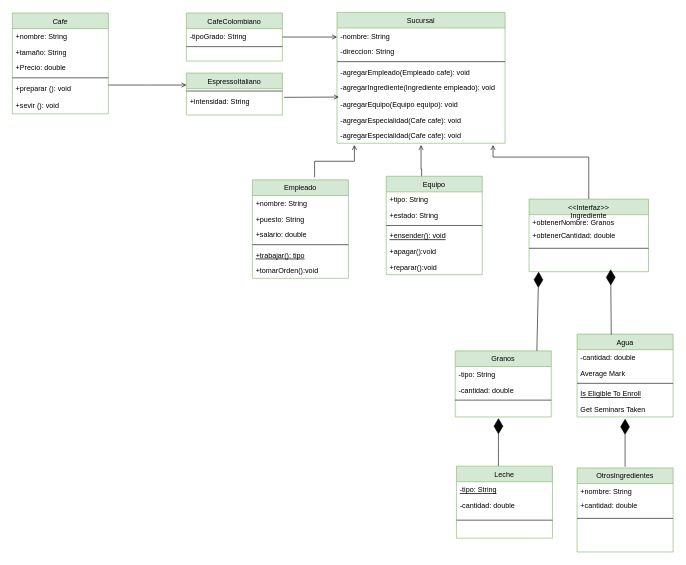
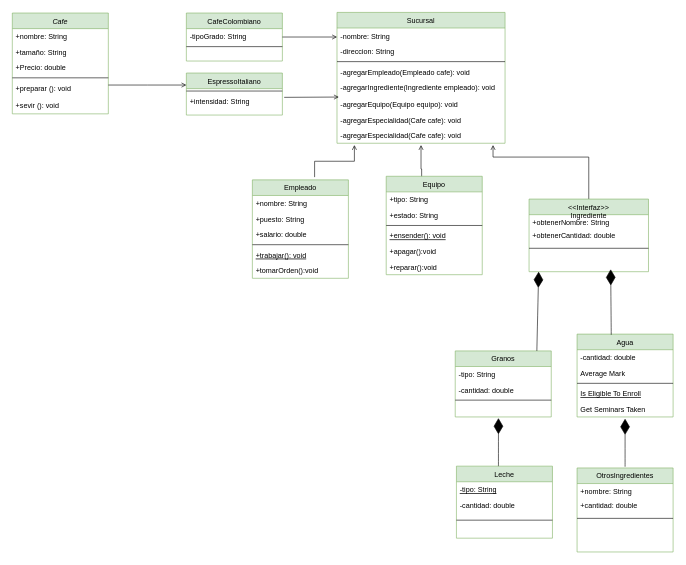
  <mxCell id="0" />
  <mxCell id="1" parent="0" />
  <mxCell id="2" value="Cafe" style="swimlane;fontStyle=2;align=center;verticalAlign=top;childLayout=stackLayout;horizontal=1;startSize=26;horizontalStack=0;resizeParent=1;resizeLast=0;collapsible=1;marginBottom=0;rounded=0;shadow=0;strokeWidth=1;fillColor=#d5e8d4;strokeColor=#82b366;" parent="1" vertex="1"><mxGeometry x="20" y="21" width="160" height="168" as="geometry"><mxRectangle x="230" y="140" width="160" height="26" as="alternateBounds" /></mxGeometry></mxCell>
  <mxCell id="3" value="+nombre: String" style="text;align=left;verticalAlign=top;spacingLeft=4;spacingRight=4;overflow=hidden;rotatable=0;points=[[0,0.5],[1,0.5]];portConstraint=eastwest;rounded=0;shadow=0;html=0;" parent="2" vertex="1"><mxGeometry y="26" width="160" height="26" as="geometry" /></mxCell>
  <mxCell id="4" value="+tamaño: String" style="text;align=left;verticalAlign=top;spacingLeft=4;spacingRight=4;overflow=hidden;rotatable=0;points=[[0,0.5],[1,0.5]];portConstraint=eastwest;rounded=0;shadow=0;html=0;" parent="2" vertex="1"><mxGeometry y="52" width="160" height="26" as="geometry" /></mxCell>
  <mxCell id="5" value="+Precio: double" style="text;align=left;verticalAlign=top;spacingLeft=4;spacingRight=4;overflow=hidden;rotatable=0;points=[[0,0.5],[1,0.5]];portConstraint=eastwest;rounded=0;shadow=0;html=0;" parent="2" vertex="1"><mxGeometry y="78" width="160" height="26" as="geometry" /></mxCell>
  <mxCell id="6" value="" style="line;html=1;strokeWidth=1;align=left;verticalAlign=middle;spacingTop=-1;spacingLeft=3;spacingRight=3;rotatable=0;labelPosition=right;points=[];portConstraint=eastwest;" parent="2" vertex="1"><mxGeometry y="104" width="160" height="8" as="geometry" /></mxCell>
  <mxCell id="7" value="+preparar (): void" style="text;align=left;verticalAlign=top;spacingLeft=4;spacingRight=4;overflow=hidden;rotatable=0;points=[[0,0.5],[1,0.5]];portConstraint=eastwest;" parent="2" vertex="1"><mxGeometry y="112" width="160" height="28" as="geometry" /></mxCell>
  <mxCell id="8" value="+sevir (): void" style="text;align=left;verticalAlign=top;spacingLeft=4;spacingRight=4;overflow=hidden;rotatable=0;points=[[0,0.5],[1,0.5]];portConstraint=eastwest;" parent="2" vertex="1"><mxGeometry y="140" width="160" height="28" as="geometry" /></mxCell>
  <mxCell id="9" value="CafeColombiano" style="swimlane;fontStyle=0;align=center;verticalAlign=top;childLayout=stackLayout;horizontal=1;startSize=26;horizontalStack=0;resizeParent=1;resizeLast=0;collapsible=1;marginBottom=0;rounded=0;shadow=0;strokeWidth=1;fillColor=#d5e8d4;strokeColor=#82b366;" parent="1" vertex="1"><mxGeometry x="310" y="21" width="160" height="80" as="geometry"><mxRectangle x="550" y="140" width="160" height="26" as="alternateBounds" /></mxGeometry></mxCell>
  <mxCell id="10" value="-tipoGrado: String" style="text;align=left;verticalAlign=top;spacingLeft=4;spacingRight=4;overflow=hidden;rotatable=0;points=[[0,0.5],[1,0.5]];portConstraint=eastwest;" parent="9" vertex="1"><mxGeometry y="26" width="160" height="26" as="geometry" /></mxCell>
  <mxCell id="11" value="" style="line;html=1;strokeWidth=1;align=left;verticalAlign=middle;spacingTop=-1;spacingLeft=3;spacingRight=3;rotatable=0;labelPosition=right;points=[];portConstraint=eastwest;" parent="9" vertex="1"><mxGeometry y="52" width="160" height="8" as="geometry" /></mxCell>
  <mxCell id="12" value="EspressoItaliano" style="swimlane;fontStyle=0;align=center;verticalAlign=top;childLayout=stackLayout;horizontal=1;startSize=26;horizontalStack=0;resizeParent=1;resizeLast=0;collapsible=1;marginBottom=0;rounded=0;shadow=0;strokeWidth=1;fillColor=#d5e8d4;strokeColor=#82b366;" parent="1" vertex="1"><mxGeometry x="310" y="121" width="160" height="70" as="geometry"><mxRectangle x="550" y="140" width="160" height="26" as="alternateBounds" /></mxGeometry></mxCell>
  <mxCell id="13" value="" style="line;html=1;strokeWidth=1;align=left;verticalAlign=middle;spacingTop=-1;spacingLeft=3;spacingRight=3;rotatable=0;labelPosition=right;points=[];portConstraint=eastwest;" parent="12" vertex="1"><mxGeometry y="26" width="160" height="8" as="geometry" /></mxCell>
  <mxCell id="14" value="+intensidad: String" style="text;align=left;verticalAlign=top;spacingLeft=4;spacingRight=4;overflow=hidden;rotatable=0;points=[[0,0.5],[1,0.5]];portConstraint=eastwest;" parent="12" vertex="1"><mxGeometry y="34" width="160" height="26" as="geometry" /></mxCell>
  <mxCell id="15" value="" style="endArrow=open;shadow=0;strokeWidth=1;rounded=0;curved=0;endFill=1;edgeStyle=elbowEdgeStyle;elbow=vertical;" parent="1" edge="1"><mxGeometry x="0.5" y="41" relative="1" as="geometry"><mxPoint x="180" y="141" as="sourcePoint" /><mxPoint x="310" y="141" as="targetPoint" /><mxPoint x="-40" y="32" as="offset" /></mxGeometry></mxCell>
  <mxCell id="16" value="Sucursal" style="swimlane;fontStyle=0;align=center;verticalAlign=top;childLayout=stackLayout;horizontal=1;startSize=26;horizontalStack=0;resizeParent=1;resizeLast=0;collapsible=1;marginBottom=0;rounded=0;shadow=0;strokeWidth=1;fillColor=#d5e8d4;strokeColor=#82b366;" parent="1" vertex="1"><mxGeometry x="561" y="20" width="280" height="218" as="geometry"><mxRectangle x="550" y="140" width="160" height="26" as="alternateBounds" /></mxGeometry></mxCell>
  <mxCell id="17" value="-nombre: String" style="text;align=left;verticalAlign=top;spacingLeft=4;spacingRight=4;overflow=hidden;rotatable=0;points=[[0,0.5],[1,0.5]];portConstraint=eastwest;" parent="16" vertex="1"><mxGeometry y="26" width="280" height="26" as="geometry" /></mxCell>
  <mxCell id="18" value="-direccion: String" style="text;align=left;verticalAlign=top;spacingLeft=4;spacingRight=4;overflow=hidden;rotatable=0;points=[[0,0.5],[1,0.5]];portConstraint=eastwest;" parent="16" vertex="1"><mxGeometry y="52" width="280" height="26" as="geometry" /></mxCell>
  <mxCell id="19" value="" style="line;html=1;strokeWidth=1;align=left;verticalAlign=middle;spacingTop=-1;spacingLeft=3;spacingRight=3;rotatable=0;labelPosition=right;points=[];portConstraint=eastwest;" parent="16" vertex="1"><mxGeometry y="78" width="280" height="8" as="geometry" /></mxCell>
  <mxCell id="20" value="-agregarEmpleado(Empleado cafe): void" style="text;align=left;verticalAlign=top;spacingLeft=4;spacingRight=4;overflow=hidden;rotatable=0;points=[[0,0.5],[1,0.5]];portConstraint=eastwest;" parent="16" vertex="1"><mxGeometry y="86" width="280" height="26" as="geometry" /></mxCell>
  <mxCell id="21" value="-agregarIngrediente(Ingrediente empleado): void" style="text;align=left;verticalAlign=top;spacingLeft=4;spacingRight=4;overflow=hidden;rotatable=0;points=[[0,0.5],[1,0.5]];portConstraint=eastwest;" parent="16" vertex="1"><mxGeometry y="112" width="280" height="28" as="geometry" /></mxCell>
  <mxCell id="22" value="-agregarEquipo(Equipo equipo): void" style="text;align=left;verticalAlign=top;spacingLeft=4;spacingRight=4;overflow=hidden;rotatable=0;points=[[0,0.5],[1,0.5]];portConstraint=eastwest;" parent="16" vertex="1"><mxGeometry y="140" width="280" height="26" as="geometry" /></mxCell>
  <mxCell id="23" value="-agregarEspecialidad(Cafe cafe): void" style="text;align=left;verticalAlign=top;spacingLeft=4;spacingRight=4;overflow=hidden;rotatable=0;points=[[0,0.5],[1,0.5]];portConstraint=eastwest;" parent="16" vertex="1"><mxGeometry y="166" width="280" height="26" as="geometry" /></mxCell>
  <mxCell id="24" value="-agregarEspecialidad(Cafe cafe): void" style="text;align=left;verticalAlign=top;spacingLeft=4;spacingRight=4;overflow=hidden;rotatable=0;points=[[0,0.5],[1,0.5]];portConstraint=eastwest;" parent="16" vertex="1"><mxGeometry y="192" width="280" height="26" as="geometry" /></mxCell>
  <mxCell id="25" value="" style="endArrow=open;shadow=0;strokeWidth=1;rounded=0;curved=0;endFill=1;edgeStyle=elbowEdgeStyle;elbow=vertical;exitX=0.369;exitY=0.012;exitDx=0;exitDy=0;exitPerimeter=0;" parent="16" source="34" edge="1"><mxGeometry x="0.5" y="41" relative="1" as="geometry"><mxPoint x="49" y="221.5" as="sourcePoint" /><mxPoint x="140" y="221" as="targetPoint" /><mxPoint x="-40" y="32" as="offset" /><Array as="points"><mxPoint x="159" y="261" /></Array></mxGeometry></mxCell>
  <mxCell id="26" value="" style="endArrow=open;shadow=0;strokeWidth=1;rounded=0;curved=0;endFill=1;edgeStyle=elbowEdgeStyle;elbow=vertical;exitX=0.5;exitY=0;exitDx=0;exitDy=0;" parent="16" source="41" edge="1"><mxGeometry x="0.5" y="41" relative="1" as="geometry"><mxPoint x="379" y="301" as="sourcePoint" /><mxPoint x="260" y="221" as="targetPoint" /><mxPoint x="-40" y="32" as="offset" /><Array as="points"><mxPoint x="349" y="241" /></Array></mxGeometry></mxCell>
  <mxCell id="27" value="Empleado" style="swimlane;fontStyle=0;align=center;verticalAlign=top;childLayout=stackLayout;horizontal=1;startSize=26;horizontalStack=0;resizeParent=1;resizeLast=0;collapsible=1;marginBottom=0;rounded=0;shadow=0;strokeWidth=1;fillColor=#d5e8d4;strokeColor=#82b366;" parent="1" vertex="1"><mxGeometry x="420" y="299" width="160" height="164" as="geometry"><mxRectangle x="130" y="380" width="160" height="26" as="alternateBounds" /></mxGeometry></mxCell>
  <mxCell id="28" value="+nombre: String" style="text;align=left;verticalAlign=top;spacingLeft=4;spacingRight=4;overflow=hidden;rotatable=0;points=[[0,0.5],[1,0.5]];portConstraint=eastwest;rounded=0;shadow=0;html=0;" parent="27" vertex="1"><mxGeometry y="26" width="160" height="26" as="geometry" /></mxCell>
  <mxCell id="29" value="+puesto: String" style="text;align=left;verticalAlign=top;spacingLeft=4;spacingRight=4;overflow=hidden;rotatable=0;points=[[0,0.5],[1,0.5]];portConstraint=eastwest;" parent="27" vertex="1"><mxGeometry y="52" width="160" height="26" as="geometry" /></mxCell>
  <mxCell id="30" value="+salario: double" style="text;align=left;verticalAlign=top;spacingLeft=4;spacingRight=4;overflow=hidden;rotatable=0;points=[[0,0.5],[1,0.5]];portConstraint=eastwest;rounded=0;shadow=0;html=0;" parent="27" vertex="1"><mxGeometry y="78" width="160" height="26" as="geometry" /></mxCell>
  <mxCell id="31" value="" style="line;html=1;strokeWidth=1;align=left;verticalAlign=middle;spacingTop=-1;spacingLeft=3;spacingRight=3;rotatable=0;labelPosition=right;points=[];portConstraint=eastwest;" parent="27" vertex="1"><mxGeometry y="104" width="160" height="8" as="geometry" /></mxCell>
- <mxCell id="32" value="+trabajar(): tipo" style="text;align=left;verticalAlign=top;spacingLeft=4;spacingRight=4;overflow=hidden;rotatable=0;points=[[0,0.5],[1,0.5]];portConstraint=eastwest;fontStyle=4" parent="27" vertex="1"><mxGeometry y="112" width="160" height="26" as="geometry" /></mxCell>
+ <mxCell id="32" value="+trabajar(): void" style="text;align=left;verticalAlign=top;spacingLeft=4;spacingRight=4;overflow=hidden;rotatable=0;points=[[0,0.5],[1,0.5]];portConstraint=eastwest;fontStyle=4" parent="27" vertex="1"><mxGeometry y="112" width="160" height="26" as="geometry" /></mxCell>
  <mxCell id="33" value="+tomarOrden():void" style="text;align=left;verticalAlign=top;spacingLeft=4;spacingRight=4;overflow=hidden;rotatable=0;points=[[0,0.5],[1,0.5]];portConstraint=eastwest;" parent="27" vertex="1"><mxGeometry y="138" width="160" height="26" as="geometry" /></mxCell>
  <mxCell id="34" value="Equipo" style="swimlane;fontStyle=0;align=center;verticalAlign=top;childLayout=stackLayout;horizontal=1;startSize=26;horizontalStack=0;resizeParent=1;resizeLast=0;collapsible=1;marginBottom=0;rounded=0;shadow=0;strokeWidth=1;fillColor=#d5e8d4;strokeColor=#82b366;" parent="1" vertex="1"><mxGeometry x="643" y="293" width="160" height="164" as="geometry"><mxRectangle x="130" y="380" width="160" height="26" as="alternateBounds" /></mxGeometry></mxCell>
  <mxCell id="35" value="+tipo: String" style="text;align=left;verticalAlign=top;spacingLeft=4;spacingRight=4;overflow=hidden;rotatable=0;points=[[0,0.5],[1,0.5]];portConstraint=eastwest;rounded=0;shadow=0;html=0;" parent="34" vertex="1"><mxGeometry y="26" width="160" height="26" as="geometry" /></mxCell>
  <mxCell id="36" value="+estado: String" style="text;align=left;verticalAlign=top;spacingLeft=4;spacingRight=4;overflow=hidden;rotatable=0;points=[[0,0.5],[1,0.5]];portConstraint=eastwest;" parent="34" vertex="1"><mxGeometry y="52" width="160" height="26" as="geometry" /></mxCell>
  <mxCell id="37" value="" style="line;html=1;strokeWidth=1;align=left;verticalAlign=middle;spacingTop=-1;spacingLeft=3;spacingRight=3;rotatable=0;labelPosition=right;points=[];portConstraint=eastwest;" parent="34" vertex="1"><mxGeometry y="78" width="160" height="8" as="geometry" /></mxCell>
  <mxCell id="38" value="+ensender(): void" style="text;align=left;verticalAlign=top;spacingLeft=4;spacingRight=4;overflow=hidden;rotatable=0;points=[[0,0.5],[1,0.5]];portConstraint=eastwest;fontStyle=4" parent="34" vertex="1"><mxGeometry y="86" width="160" height="26" as="geometry" /></mxCell>
  <mxCell id="39" value="+apagar():void" style="text;align=left;verticalAlign=top;spacingLeft=4;spacingRight=4;overflow=hidden;rotatable=0;points=[[0,0.5],[1,0.5]];portConstraint=eastwest;" parent="34" vertex="1"><mxGeometry y="112" width="160" height="26" as="geometry" /></mxCell>
  <mxCell id="40" value="+reparar():void" style="text;align=left;verticalAlign=top;spacingLeft=4;spacingRight=4;overflow=hidden;rotatable=0;points=[[0,0.5],[1,0.5]];portConstraint=eastwest;" parent="34" vertex="1"><mxGeometry y="138" width="160" height="26" as="geometry" /></mxCell>
  <mxCell id="41" value="&lt;&lt;Interfaz&gt;&gt;&#10;Ingrediente" style="swimlane;fontStyle=0;align=center;verticalAlign=top;childLayout=stackLayout;horizontal=1;startSize=26;horizontalStack=0;resizeParent=1;resizeLast=0;collapsible=1;marginBottom=0;rounded=0;shadow=0;strokeWidth=1;fillColor=#d5e8d4;strokeColor=#82b366;" parent="1" vertex="1"><mxGeometry x="881" y="331" width="199" height="121" as="geometry"><mxRectangle x="130" y="380" width="160" height="26" as="alternateBounds" /></mxGeometry></mxCell>
- <mxCell id="42" value="+obtenerNombre: Granos" style="text;align=left;verticalAlign=top;spacingLeft=4;spacingRight=4;overflow=hidden;rotatable=0;points=[[0,0.5],[1,0.5]];portConstraint=eastwest;rounded=0;shadow=0;html=0;" parent="41" vertex="1"><mxGeometry y="26" width="199" height="22" as="geometry" /></mxCell>
+ <mxCell id="42" value="+obtenerNombre: String" style="text;align=left;verticalAlign=top;spacingLeft=4;spacingRight=4;overflow=hidden;rotatable=0;points=[[0,0.5],[1,0.5]];portConstraint=eastwest;rounded=0;shadow=0;html=0;" parent="41" vertex="1"><mxGeometry y="26" width="199" height="22" as="geometry" /></mxCell>
  <mxCell id="43" value="+obtenerCantidad: double" style="text;align=left;verticalAlign=top;spacingLeft=4;spacingRight=4;overflow=hidden;rotatable=0;points=[[0,0.5],[1,0.5]];portConstraint=eastwest;" parent="41" vertex="1"><mxGeometry y="48" width="199" height="30" as="geometry" /></mxCell>
  <mxCell id="44" value="" style="line;html=1;strokeWidth=1;align=left;verticalAlign=middle;spacingTop=-1;spacingLeft=3;spacingRight=3;rotatable=0;labelPosition=right;points=[];portConstraint=eastwest;" parent="41" vertex="1"><mxGeometry y="78" width="199" height="8" as="geometry" /></mxCell>
  <mxCell id="45" value="Leche" style="swimlane;fontStyle=0;align=center;verticalAlign=top;childLayout=stackLayout;horizontal=1;startSize=26;horizontalStack=0;resizeParent=1;resizeLast=0;collapsible=1;marginBottom=0;rounded=0;shadow=0;strokeWidth=1;fillColor=#d5e8d4;strokeColor=#82b366;" parent="1" vertex="1"><mxGeometry x="760" y="776" width="160" height="120" as="geometry"><mxRectangle x="130" y="380" width="160" height="26" as="alternateBounds" /></mxGeometry></mxCell>
  <mxCell id="46" value="-tipo: String" style="text;align=left;verticalAlign=top;spacingLeft=4;spacingRight=4;overflow=hidden;rotatable=0;points=[[0,0.5],[1,0.5]];portConstraint=eastwest;fontStyle=4" parent="45" vertex="1"><mxGeometry y="26" width="160" height="26" as="geometry" /></mxCell>
  <mxCell id="47" value="-cantidad: double" style="text;align=left;verticalAlign=top;spacingLeft=4;spacingRight=4;overflow=hidden;rotatable=0;points=[[0,0.5],[1,0.5]];portConstraint=eastwest;rounded=0;shadow=0;html=0;" parent="45" vertex="1"><mxGeometry y="52" width="160" height="34" as="geometry" /></mxCell>
  <mxCell id="48" value="" style="line;html=1;strokeWidth=1;align=left;verticalAlign=middle;spacingTop=-1;spacingLeft=3;spacingRight=3;rotatable=0;labelPosition=right;points=[];portConstraint=eastwest;" parent="45" vertex="1"><mxGeometry y="86" width="160" height="8" as="geometry" /></mxCell>
  <mxCell id="49" value="Granos" style="swimlane;fontStyle=0;align=center;verticalAlign=top;childLayout=stackLayout;horizontal=1;startSize=26;horizontalStack=0;resizeParent=1;resizeLast=0;collapsible=1;marginBottom=0;rounded=0;shadow=0;strokeWidth=1;fillColor=#d5e8d4;strokeColor=#82b366;" parent="1" vertex="1"><mxGeometry x="758" y="584" width="160" height="110" as="geometry"><mxRectangle x="130" y="380" width="160" height="26" as="alternateBounds" /></mxGeometry></mxCell>
  <mxCell id="50" value="-tipo: String" style="text;align=left;verticalAlign=top;spacingLeft=4;spacingRight=4;overflow=hidden;rotatable=0;points=[[0,0.5],[1,0.5]];portConstraint=eastwest;" parent="49" vertex="1"><mxGeometry y="26" width="160" height="26" as="geometry" /></mxCell>
  <mxCell id="51" value="-cantidad: double" style="text;align=left;verticalAlign=top;spacingLeft=4;spacingRight=4;overflow=hidden;rotatable=0;points=[[0,0.5],[1,0.5]];portConstraint=eastwest;rounded=0;shadow=0;html=0;" parent="49" vertex="1"><mxGeometry y="52" width="160" height="26" as="geometry" /></mxCell>
  <mxCell id="52" value="" style="line;html=1;strokeWidth=1;align=left;verticalAlign=middle;spacingTop=-1;spacingLeft=3;spacingRight=3;rotatable=0;labelPosition=right;points=[];portConstraint=eastwest;" parent="49" vertex="1"><mxGeometry y="78" width="160" height="8" as="geometry" /></mxCell>
  <mxCell id="53" value="Agua" style="swimlane;fontStyle=0;align=center;verticalAlign=top;childLayout=stackLayout;horizontal=1;startSize=26;horizontalStack=0;resizeParent=1;resizeLast=0;collapsible=1;marginBottom=0;rounded=0;shadow=0;strokeWidth=1;fillColor=#d5e8d4;strokeColor=#82b366;" parent="1" vertex="1"><mxGeometry x="961" y="556" width="160" height="138" as="geometry"><mxRectangle x="130" y="380" width="160" height="26" as="alternateBounds" /></mxGeometry></mxCell>
  <mxCell id="54" value="-cantidad: double" style="text;align=left;verticalAlign=top;spacingLeft=4;spacingRight=4;overflow=hidden;rotatable=0;points=[[0,0.5],[1,0.5]];portConstraint=eastwest;" parent="53" vertex="1"><mxGeometry y="26" width="160" height="26" as="geometry" /></mxCell>
  <mxCell id="55" value="Average Mark" style="text;align=left;verticalAlign=top;spacingLeft=4;spacingRight=4;overflow=hidden;rotatable=0;points=[[0,0.5],[1,0.5]];portConstraint=eastwest;rounded=0;shadow=0;html=0;" parent="53" vertex="1"><mxGeometry y="52" width="160" height="26" as="geometry" /></mxCell>
  <mxCell id="56" value="" style="line;html=1;strokeWidth=1;align=left;verticalAlign=middle;spacingTop=-1;spacingLeft=3;spacingRight=3;rotatable=0;labelPosition=right;points=[];portConstraint=eastwest;" parent="53" vertex="1"><mxGeometry y="78" width="160" height="8" as="geometry" /></mxCell>
  <mxCell id="57" value="Is Eligible To Enroll" style="text;align=left;verticalAlign=top;spacingLeft=4;spacingRight=4;overflow=hidden;rotatable=0;points=[[0,0.5],[1,0.5]];portConstraint=eastwest;fontStyle=4" parent="53" vertex="1"><mxGeometry y="86" width="160" height="26" as="geometry" /></mxCell>
  <mxCell id="58" value="Get Seminars Taken" style="text;align=left;verticalAlign=top;spacingLeft=4;spacingRight=4;overflow=hidden;rotatable=0;points=[[0,0.5],[1,0.5]];portConstraint=eastwest;" parent="53" vertex="1"><mxGeometry y="112" width="160" height="26" as="geometry" /></mxCell>
  <mxCell id="59" value="OtrosIngredientes" style="swimlane;fontStyle=0;align=center;verticalAlign=top;childLayout=stackLayout;horizontal=1;startSize=26;horizontalStack=0;resizeParent=1;resizeLast=0;collapsible=1;marginBottom=0;rounded=0;shadow=0;strokeWidth=1;fillColor=#d5e8d4;strokeColor=#82b366;" parent="1" vertex="1"><mxGeometry x="961" y="779" width="160" height="140" as="geometry"><mxRectangle x="130" y="380" width="160" height="26" as="alternateBounds" /></mxGeometry></mxCell>
  <mxCell id="60" value="+nombre: String" style="text;align=left;verticalAlign=top;spacingLeft=4;spacingRight=4;overflow=hidden;rotatable=0;points=[[0,0.5],[1,0.5]];portConstraint=eastwest;" parent="59" vertex="1"><mxGeometry y="26" width="160" height="24" as="geometry" /></mxCell>
  <mxCell id="61" value="+cantidad: double" style="text;align=left;verticalAlign=top;spacingLeft=4;spacingRight=4;overflow=hidden;rotatable=0;points=[[0,0.5],[1,0.5]];portConstraint=eastwest;rounded=0;shadow=0;html=0;" parent="59" vertex="1"><mxGeometry y="50" width="160" height="30" as="geometry" /></mxCell>
  <mxCell id="62" value="" style="line;html=1;strokeWidth=1;align=left;verticalAlign=middle;spacingTop=-1;spacingLeft=3;spacingRight=3;rotatable=0;labelPosition=right;points=[];portConstraint=eastwest;" parent="59" vertex="1"><mxGeometry y="80" width="160" height="8" as="geometry" /></mxCell>
  <mxCell id="63" value="" style="endArrow=open;shadow=0;strokeWidth=1;rounded=0;curved=0;endFill=1;edgeStyle=elbowEdgeStyle;elbow=vertical;" parent="1" edge="1"><mxGeometry x="0.5" y="41" relative="1" as="geometry"><mxPoint x="470" y="61" as="sourcePoint" /><mxPoint x="561" y="60.5" as="targetPoint" /><mxPoint x="-40" y="32" as="offset" /></mxGeometry></mxCell>
  <mxCell id="64" value="" style="endArrow=open;shadow=0;strokeWidth=1;rounded=0;curved=0;endFill=1;edgeStyle=elbowEdgeStyle;elbow=vertical;exitX=0.648;exitY=-0.028;exitDx=0;exitDy=0;exitPerimeter=0;" parent="1" source="27" edge="1"><mxGeometry x="0.5" y="41" relative="1" as="geometry"><mxPoint x="480" y="161.5" as="sourcePoint" /><mxPoint x="590" y="241" as="targetPoint" /><mxPoint x="-40" y="32" as="offset" /></mxGeometry></mxCell>
  <mxCell id="65" value="" style="endArrow=open;shadow=0;strokeWidth=1;rounded=0;curved=0;endFill=1;edgeStyle=elbowEdgeStyle;elbow=vertical;" parent="1" edge="1"><mxGeometry x="0.5" y="41" relative="1" as="geometry"><mxPoint x="473" y="161.5" as="sourcePoint" /><mxPoint x="564" y="161" as="targetPoint" /><mxPoint x="-40" y="32" as="offset" /></mxGeometry></mxCell>
  <mxCell id="66" value="" style="endArrow=diamondThin;endFill=1;endSize=24;html=1;rounded=0;fontSize=12;curved=1;entryX=0.25;entryY=1;entryDx=0;entryDy=0;exitX=1;exitY=0;exitDx=0;exitDy=0;" parent="1" edge="1"><mxGeometry width="160" relative="1" as="geometry"><mxPoint x="894" y="584" as="sourcePoint" /><mxPoint x="897" y="452" as="targetPoint" /></mxGeometry></mxCell>
  <mxCell id="67" value="" style="endArrow=diamondThin;endFill=1;endSize=24;html=1;rounded=0;fontSize=12;curved=1;" parent="1" edge="1"><mxGeometry width="160" relative="1" as="geometry"><mxPoint x="830" y="776" as="sourcePoint" /><mxPoint x="830" y="696" as="targetPoint" /></mxGeometry></mxCell>
  <mxCell id="68" value="" style="endArrow=diamondThin;endFill=1;endSize=24;html=1;rounded=0;fontSize=12;curved=1;" parent="1" edge="1"><mxGeometry width="160" relative="1" as="geometry"><mxPoint x="1041" y="777" as="sourcePoint" /><mxPoint x="1041" y="697" as="targetPoint" /></mxGeometry></mxCell>
  <mxCell id="69" value="" style="endArrow=diamondThin;endFill=1;endSize=24;html=1;rounded=0;fontSize=12;curved=1;exitX=0.356;exitY=0.051;exitDx=0;exitDy=0;exitPerimeter=0;" parent="1" edge="1"><mxGeometry width="160" relative="1" as="geometry"><mxPoint x="1017.96" y="557.038" as="sourcePoint" /><mxPoint x="1017" y="448" as="targetPoint" /></mxGeometry></mxCell>
